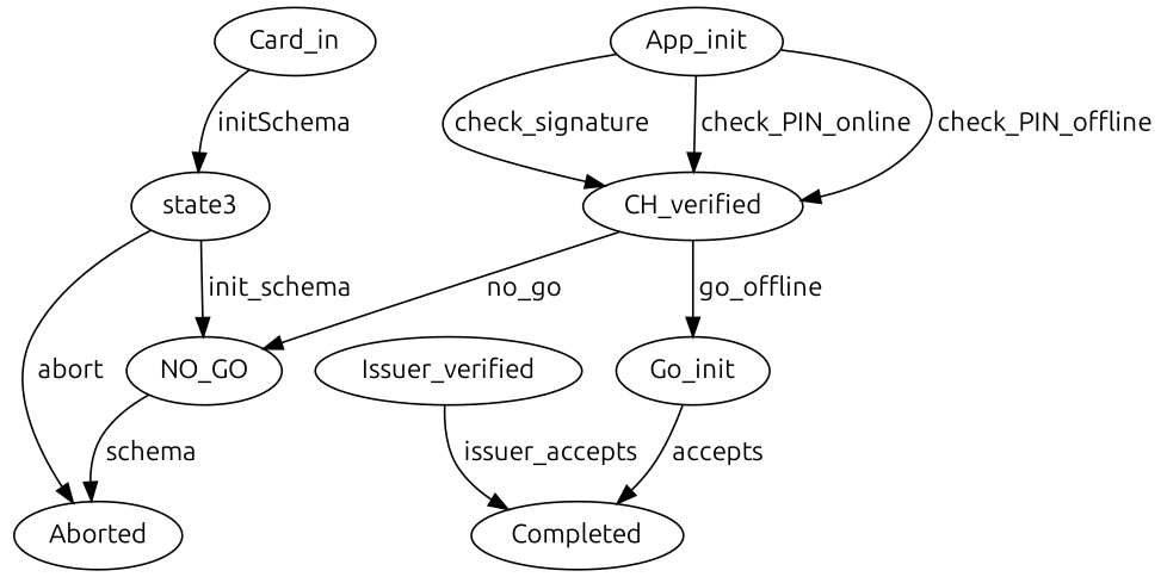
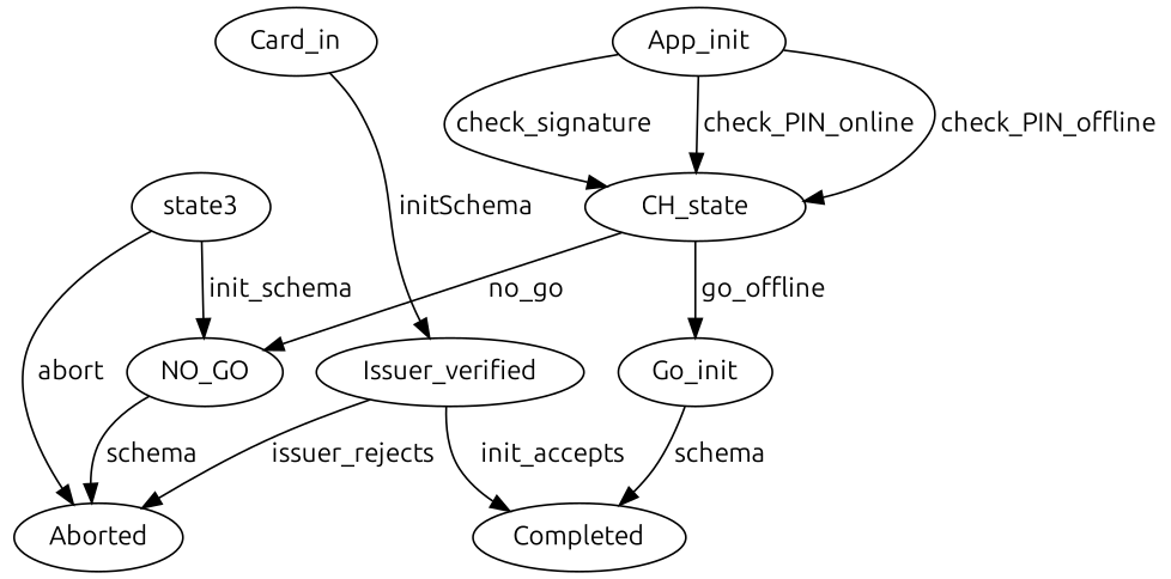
  digraph {
    fontname=Ubuntu
    rankdir=TB
    node [fontname=Ubuntu]
    edge [fontname=Ubuntu]
    n1 [label=Card_in]
    n2 [label=state3]
    n3 [label=Go_init]
    n4 [label=Completed]
    n5 [label=NO_GO]
    n6 [label=Aborted]
-   n7 [label=CH_verified]
+   n7 [label=CH_state]
    n8 [label=Issuer_verified]
    n9 [label=App_init]
-   n1 -> n2 [label=" initSchema "]
+   n1 -> n8 [label=" initSchema "]
    n2 -> n5 [label=" init_schema "]
    n2 -> n6 [label=" abort "]
-   n3 -> n4 [label=" accepts "]
+   n3 -> n4 [label=" schema "]
    n5 -> n6 [label=" schema "]
    n7 -> n3 [label=" go_offline "]
    n7 -> n5 [label=" no_go "]
-   n8 -> n4 [label=" issuer_accepts "]
+   n8 -> n4 [label=" init_accepts "]
+   n8 -> n6 [label=" issuer_rejects "]
    n9 -> n7 [label=" check_signature "]
    n9 -> n7 [label=" check_PIN_online "]
    n9 -> n7 [label=" check_PIN_offline "]
  }
